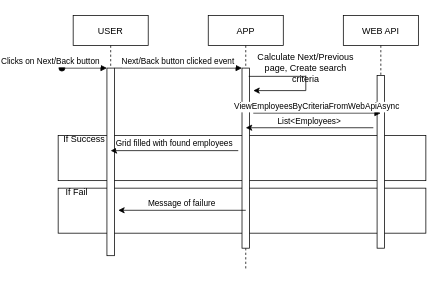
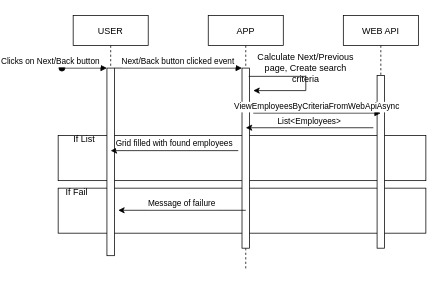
  <mxCell id="0" />
  <mxCell id="1" parent="0" />
  <mxCell id="2" value="" style="rounded=0;whiteSpace=wrap;html=1;" parent="1" vertex="1"><mxGeometry x="30" y="250" width="490" height="60" as="geometry" /></mxCell>
  <mxCell id="3" value="" style="rounded=0;whiteSpace=wrap;html=1;" parent="1" vertex="1"><mxGeometry x="30" y="180" width="490" height="60" as="geometry" /></mxCell>
  <mxCell id="4" value="USER" style="shape=umlLifeline;perimeter=lifelinePerimeter;container=1;collapsible=0;recursiveResize=0;rounded=0;shadow=0;strokeWidth=1;" parent="1" vertex="1"><mxGeometry x="50" y="20" width="100" height="320" as="geometry" /></mxCell>
  <mxCell id="5" value="" style="points=[];perimeter=orthogonalPerimeter;rounded=0;shadow=0;strokeWidth=1;" parent="4" vertex="1"><mxGeometry x="45" y="70" width="10" height="250" as="geometry" /></mxCell>
  <mxCell id="6" value="Clicks on Next/Back button" style="verticalAlign=bottom;startArrow=oval;endArrow=block;startSize=8;shadow=0;strokeWidth=1;" parent="4" target="5" edge="1"><mxGeometry x="-1" y="-15" relative="1" as="geometry"><mxPoint x="-15" y="70" as="sourcePoint" /><mxPoint x="-15" y="-15" as="offset" /></mxGeometry></mxCell>
  <mxCell id="7" value="APP" style="shape=umlLifeline;perimeter=lifelinePerimeter;container=1;collapsible=0;recursiveResize=0;rounded=0;shadow=0;strokeWidth=1;" parent="1" vertex="1"><mxGeometry x="230" y="20" width="100" height="340" as="geometry" /></mxCell>
  <mxCell id="8" value="" style="points=[];perimeter=orthogonalPerimeter;rounded=0;shadow=0;strokeWidth=1;" parent="7" vertex="1"><mxGeometry x="45" y="70" width="10" height="240" as="geometry" /></mxCell>
  <mxCell id="9" value="Next/Back button clicked event" style="verticalAlign=bottom;endArrow=block;entryX=0;entryY=0;shadow=0;strokeWidth=1;" parent="1" source="5" target="8" edge="1"><mxGeometry relative="1" as="geometry"><mxPoint x="205" y="100" as="sourcePoint" /></mxGeometry></mxCell>
  <mxCell id="10" value="WEB API" style="shape=umlLifeline;perimeter=lifelinePerimeter;container=1;collapsible=0;recursiveResize=0;rounded=0;shadow=0;strokeWidth=1;" parent="1" vertex="1"><mxGeometry x="410" y="20" width="100" height="310" as="geometry" /></mxCell>
  <mxCell id="11" value="" style="points=[];perimeter=orthogonalPerimeter;rounded=0;shadow=0;strokeWidth=1;" parent="10" vertex="1"><mxGeometry x="45" y="80" width="10" height="230" as="geometry" /></mxCell>
  <mxCell id="12" value="ViewEmployeesByCriteriaFromWebApiAsync" style="verticalAlign=bottom;endArrow=block;entryX=0;entryY=0;shadow=0;strokeWidth=1;" parent="1" edge="1"><mxGeometry relative="1" as="geometry"><mxPoint x="290" y="150" as="sourcePoint" /><mxPoint x="460" y="150" as="targetPoint" /></mxGeometry></mxCell>
  <mxCell id="13" value="List&lt;Employees&gt;" style="verticalAlign=bottom;endArrow=none;entryX=0;entryY=0;shadow=0;strokeWidth=1;startArrow=classic;startFill=1;endFill=0;" parent="1" edge="1"><mxGeometry relative="1" as="geometry"><mxPoint x="280" y="169.5" as="sourcePoint" /><mxPoint x="450" y="169.5" as="targetPoint" /></mxGeometry></mxCell>
  <mxCell id="14" value="Grid filled with found employees" style="verticalAlign=bottom;endArrow=none;entryX=0;entryY=0;shadow=0;strokeWidth=1;startArrow=classic;startFill=1;endFill=0;" parent="1" edge="1"><mxGeometry relative="1" as="geometry"><mxPoint x="100" y="200" as="sourcePoint" /><mxPoint x="270" y="200" as="targetPoint" /></mxGeometry></mxCell>
- <mxCell id="15" value="If Success" style="text;html=1;strokeColor=none;fillColor=none;align=center;verticalAlign=middle;whiteSpace=wrap;rounded=0;" parent="1" vertex="1"><mxGeometry x="30" y="180" width="70" height="10" as="geometry" /></mxCell>
+ <mxCell id="15" value="If List" style="text;html=1;strokeColor=none;fillColor=none;align=center;verticalAlign=middle;whiteSpace=wrap;rounded=0;" parent="1" vertex="1"><mxGeometry x="30" y="180" width="70" height="10" as="geometry" /></mxCell>
  <mxCell id="16" value="Message of failure" style="verticalAlign=bottom;endArrow=none;entryX=0;entryY=0;shadow=0;strokeWidth=1;startArrow=classic;startFill=1;endFill=0;" parent="1" edge="1"><mxGeometry relative="1" as="geometry"><mxPoint x="110" y="279.5" as="sourcePoint" /><mxPoint x="280" y="279.5" as="targetPoint" /></mxGeometry></mxCell>
  <mxCell id="17" value="If Fail" style="text;html=1;strokeColor=none;fillColor=none;align=center;verticalAlign=middle;whiteSpace=wrap;rounded=0;" parent="1" vertex="1"><mxGeometry x="20" y="250" width="70" height="10" as="geometry" /></mxCell>
  <mxCell id="18" value="" style="endArrow=none;html=1;exitX=0.9;exitY=0.046;exitDx=0;exitDy=0;exitPerimeter=0;" parent="1" source="8" edge="1"><mxGeometry width="50" height="50" relative="1" as="geometry"><mxPoint x="330" y="260" as="sourcePoint" /><mxPoint x="360" y="101" as="targetPoint" /></mxGeometry></mxCell>
  <mxCell id="19" value="Calculate Next/Previous page, Create search criteria" style="text;html=1;strokeColor=none;fillColor=none;align=center;verticalAlign=middle;whiteSpace=wrap;rounded=0;" parent="1" vertex="1"><mxGeometry x="290" y="80" width="140" height="20" as="geometry" /></mxCell>
  <mxCell id="20" value="" style="endArrow=none;html=1;exitX=0.5;exitY=1;exitDx=0;exitDy=0;" parent="1" source="19" edge="1"><mxGeometry width="50" height="50" relative="1" as="geometry"><mxPoint x="330" y="260" as="sourcePoint" /><mxPoint x="360" y="120" as="targetPoint" /></mxGeometry></mxCell>
  <mxCell id="21" value="" style="endArrow=classic;html=1;entryX=1.5;entryY=0.125;entryDx=0;entryDy=0;entryPerimeter=0;" parent="1" target="8" edge="1"><mxGeometry width="50" height="50" relative="1" as="geometry"><mxPoint x="360" y="120" as="sourcePoint" /><mxPoint x="380" y="210" as="targetPoint" /></mxGeometry></mxCell>
